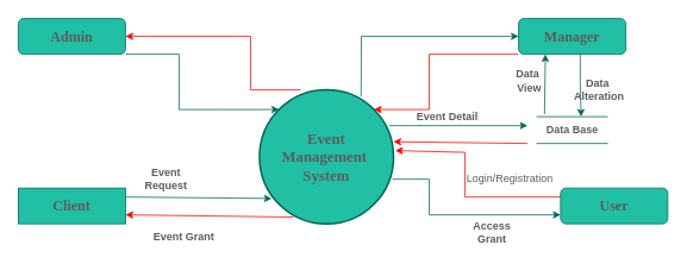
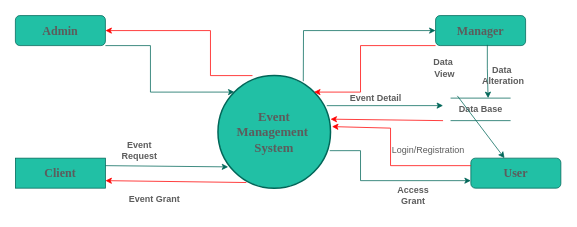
  <mxCell id="0" />
  <mxCell id="1" parent="0" />
  <mxCell id="2" value="&lt;b&gt;Manager&lt;br&gt;&lt;/b&gt;" style="whiteSpace=wrap;html=1;fontFamily=Times New Roman;fontSize=16;rounded=1;fillColor=#21C0A5;strokeColor=#006658;fontColor=#5C5C5C;" parent="1" vertex="1"><mxGeometry x="580" y="20" width="120" height="40" as="geometry" /></mxCell>
  <mxCell id="3" value="&lt;b&gt;Admin&lt;br&gt;&lt;/b&gt;" style="whiteSpace=wrap;html=1;fontFamily=Times New Roman;fontSize=16;rounded=1;fillColor=#21C0A5;strokeColor=#006658;fontColor=#5C5C5C;" parent="1" vertex="1"><mxGeometry x="20" y="20" width="120" height="40" as="geometry" /></mxCell>
  <mxCell id="4" value="&lt;b&gt;User&lt;br&gt;&lt;/b&gt;" style="whiteSpace=wrap;html=1;fontFamily=Times New Roman;fontSize=16;rounded=1;fillStyle=solid;fillColor=#21C0A5;strokeColor=#006658;fontColor=#5C5C5C;" parent="1" vertex="1"><mxGeometry x="627" y="210" width="120" height="40" as="geometry" /></mxCell>
  <mxCell id="5" value="&lt;b&gt;Client&lt;/b&gt;" style="whiteSpace=wrap;html=1;fontFamily=Times New Roman;fontSize=16;fillColor=#21C0A5;strokeColor=#006658;fontColor=#5C5C5C;rounded=0;" parent="1" vertex="1"><mxGeometry x="20" y="210" width="120" height="40" as="geometry" /></mxCell>
  <mxCell id="6" value="&lt;b style=&quot;font-size: 17px;&quot;&gt;Event&lt;br style=&quot;font-size: 17px;&quot;&gt;Management&amp;nbsp;&lt;br style=&quot;font-size: 17px;&quot;&gt;System&lt;/b&gt;" style="ellipse;html=1;aspect=fixed;fontFamily=Times New Roman;spacingTop=2;verticalAlign=middle;fontSize=17;labelBackgroundColor=none;labelBorderColor=none;whiteSpace=wrap;strokeWidth=2;perimeterSpacing=0;shadow=0;rounded=1;fillColor=#21C0A5;strokeColor=#006658;fontColor=#5C5C5C;" parent="1" vertex="1"><mxGeometry x="290" y="100" width="150" height="150" as="geometry" /></mxCell>
  <mxCell id="7" value="" style="endArrow=classic;html=1;rounded=0;entryX=1;entryY=0.5;entryDx=0;entryDy=0;strokeColor=#FF0000;fontColor=#5C5C5C;" edge="1" parent="1" target="3"><mxGeometry width="50" height="50" relative="1" as="geometry"><mxPoint x="336" y="100" as="sourcePoint" /><mxPoint x="270" y="60" as="targetPoint" /><Array as="points"><mxPoint x="280" y="100" /><mxPoint x="280" y="40" /></Array></mxGeometry></mxCell>
  <mxCell id="8" value="" style="endArrow=classic;html=1;rounded=0;entryX=0;entryY=0;entryDx=0;entryDy=0;exitX=1;exitY=1;exitDx=0;exitDy=0;strokeColor=#006658;fontColor=#5C5C5C;" edge="1" parent="1" source="3" target="6"><mxGeometry width="50" height="50" relative="1" as="geometry"><mxPoint x="200" y="60" as="sourcePoint" /><mxPoint x="70" y="130" as="targetPoint" /><Array as="points"><mxPoint x="200" y="60" /><mxPoint x="200" y="122" /></Array></mxGeometry></mxCell>
  <mxCell id="9" value="" style="endArrow=classic;html=1;rounded=0;exitX=1;exitY=0.25;exitDx=0;exitDy=0;entryX=0.091;entryY=0.811;entryDx=0;entryDy=0;entryPerimeter=0;strokeColor=#006658;fontColor=#5C5C5C;" edge="1" parent="1" source="5" target="6"><mxGeometry width="50" height="50" relative="1" as="geometry"><mxPoint x="260" y="190" as="sourcePoint" /><mxPoint x="310" y="140" as="targetPoint" /></mxGeometry></mxCell>
  <mxCell id="10" value="" style="endArrow=classic;html=1;rounded=0;exitX=0.252;exitY=0.95;exitDx=0;exitDy=0;exitPerimeter=0;entryX=1;entryY=0.75;entryDx=0;entryDy=0;strokeColor=#FF0000;fontColor=#5C5C5C;" edge="1" parent="1" source="6" target="5"><mxGeometry width="50" height="50" relative="1" as="geometry"><mxPoint x="260" y="190" as="sourcePoint" /><mxPoint x="310" y="140" as="targetPoint" /></mxGeometry></mxCell>
  <mxCell id="11" value="&lt;b&gt;Event&lt;br&gt;Request&lt;/b&gt;" style="text;html=1;align=center;verticalAlign=middle;resizable=0;points=[];autosize=1;strokeColor=none;fillColor=none;fontColor=#5C5C5C;" vertex="1" parent="1"><mxGeometry x="150" y="180" width="70" height="40" as="geometry" /></mxCell>
  <mxCell id="12" value="&lt;b&gt;Event Grant&lt;/b&gt;" style="text;html=1;align=center;verticalAlign=middle;resizable=0;points=[];autosize=1;strokeColor=none;fillColor=none;fontColor=#5C5C5C;" vertex="1" parent="1"><mxGeometry x="160" y="250" width="90" height="30" as="geometry" /></mxCell>
  <mxCell id="13" value="" style="endArrow=classic;html=1;rounded=0;strokeColor=#006658;entryX=0;entryY=0.5;entryDx=0;entryDy=0;exitX=0.758;exitY=0.05;exitDx=0;exitDy=0;exitPerimeter=0;fontColor=#5C5C5C;" edge="1" parent="1" source="6" target="2"><mxGeometry width="50" height="50" relative="1" as="geometry"><mxPoint x="450" y="190" as="sourcePoint" /><mxPoint x="500" y="140" as="targetPoint" /><Array as="points"><mxPoint x="404" y="40" /></Array></mxGeometry></mxCell>
  <mxCell id="14" value="" style="endArrow=classic;html=1;rounded=0;strokeColor=#FF0000;entryX=1;entryY=0;entryDx=0;entryDy=0;exitX=0;exitY=1;exitDx=0;exitDy=0;fontColor=#5C5C5C;" edge="1" parent="1" source="2" target="6"><mxGeometry width="50" height="50" relative="1" as="geometry"><mxPoint x="450" y="130" as="sourcePoint" /><mxPoint x="500" y="80" as="targetPoint" /><Array as="points"><mxPoint x="480" y="60" /><mxPoint x="480" y="122" /></Array></mxGeometry></mxCell>
  <mxCell id="15" value="" style="endArrow=classic;html=1;rounded=0;strokeColor=#FF0000;entryX=1.013;entryY=0.453;entryDx=0;entryDy=0;entryPerimeter=0;exitX=0;exitY=0.25;exitDx=0;exitDy=0;fontColor=#5C5C5C;" edge="1" parent="1" source="4" target="6"><mxGeometry width="50" height="50" relative="1" as="geometry"><mxPoint x="620" y="220" as="sourcePoint" /><mxPoint x="590" y="170" as="targetPoint" /><Array as="points"><mxPoint x="520" y="220" /><mxPoint x="520" y="170" /></Array></mxGeometry></mxCell>
  <mxCell id="16" value="" style="endArrow=classic;html=1;rounded=0;strokeColor=#006658;entryX=0;entryY=0.75;entryDx=0;entryDy=0;exitX=0.993;exitY=0.667;exitDx=0;exitDy=0;exitPerimeter=0;fontColor=#5C5C5C;" edge="1" parent="1" source="6" target="4"><mxGeometry width="50" height="50" relative="1" as="geometry"><mxPoint x="530" y="340" as="sourcePoint" /><mxPoint x="580" y="290" as="targetPoint" /><Array as="points"><mxPoint x="480" y="200" /><mxPoint x="480" y="240" /></Array></mxGeometry></mxCell>
  <mxCell id="17" value="" style="endArrow=none;html=1;rounded=0;strokeColor=#006658;fontColor=#5C5C5C;" edge="1" parent="1"><mxGeometry width="50" height="50" relative="1" as="geometry"><mxPoint x="600" y="130" as="sourcePoint" /><mxPoint x="680" y="130" as="targetPoint" /></mxGeometry></mxCell>
  <mxCell id="18" value="" style="endArrow=none;html=1;rounded=0;strokeColor=#006658;fontColor=#5C5C5C;" edge="1" parent="1"><mxGeometry width="50" height="50" relative="1" as="geometry"><mxPoint x="600" y="160" as="sourcePoint" /><mxPoint x="680" y="160" as="targetPoint" /></mxGeometry></mxCell>
  <mxCell id="19" value="&lt;b&gt;Data Base&lt;/b&gt;" style="text;html=1;align=center;verticalAlign=middle;resizable=0;points=[];autosize=1;strokeColor=none;fillColor=none;fontColor=#5C5C5C;" vertex="1" parent="1"><mxGeometry x="600" y="130" width="80" height="30" as="geometry" /></mxCell>
- <mxCell id="20" value="" style="endArrow=classic;html=1;rounded=0;strokeColor=#006658;entryX=0.25;entryY=1;entryDx=0;entryDy=0;exitX=0.113;exitY=-0.1;exitDx=0;exitDy=0;exitPerimeter=0;fontColor=#5C5C5C;" edge="1" parent="1" source="19" target="2"><mxGeometry width="50" height="50" relative="1" as="geometry"><mxPoint x="600" y="120" as="sourcePoint" /><mxPoint x="650" y="70" as="targetPoint" /></mxGeometry></mxCell>
+ <mxCell id="20" value="" style="endArrow=classic;html=1;rounded=0;strokeColor=#006658;exitX=0.113;exitY=-0.1;exitDx=0;exitDy=0;exitPerimeter=0;fontColor=#5C5C5C;" edge="1" parent="1" source="19" target="4"><mxGeometry width="50" height="50" relative="1" as="geometry"><mxPoint x="600" y="120" as="sourcePoint" /><mxPoint x="650" y="70" as="targetPoint" /></mxGeometry></mxCell>
  <mxCell id="21" value="" style="endArrow=classic;html=1;rounded=0;strokeColor=#006658;exitX=0.575;exitY=0.975;exitDx=0;exitDy=0;exitPerimeter=0;fontColor=#5C5C5C;" edge="1" parent="1" source="2"><mxGeometry width="50" height="50" relative="1" as="geometry"><mxPoint x="630" y="120" as="sourcePoint" /><mxPoint x="650" y="130" as="targetPoint" /><Array as="points"><mxPoint x="649" y="90" /></Array></mxGeometry></mxCell>
  <mxCell id="22" value="&lt;b&gt;Data&lt;br&gt;&amp;nbsp;View&lt;/b&gt;" style="text;html=1;align=center;verticalAlign=middle;resizable=0;points=[];autosize=1;strokeColor=none;fillColor=none;fontColor=#5C5C5C;" vertex="1" parent="1"><mxGeometry x="565" y="70" width="50" height="40" as="geometry" /></mxCell>
  <mxCell id="23" value="&lt;b&gt;Data&amp;nbsp;&lt;br&gt;Alteration&lt;/b&gt;" style="text;html=1;align=center;verticalAlign=middle;resizable=0;points=[];autosize=1;strokeColor=none;fillColor=none;fontColor=#5C5C5C;" vertex="1" parent="1"><mxGeometry x="630" y="80" width="80" height="40" as="geometry" /></mxCell>
  <mxCell id="24" value="" style="endArrow=classic;html=1;rounded=0;strokeColor=#006658;exitX=0.967;exitY=0.267;exitDx=0;exitDy=0;exitPerimeter=0;fontColor=#5C5C5C;" edge="1" parent="1" source="6"><mxGeometry width="50" height="50" relative="1" as="geometry"><mxPoint x="500" y="170" as="sourcePoint" /><mxPoint x="590" y="140" as="targetPoint" /></mxGeometry></mxCell>
  <mxCell id="25" value="" style="endArrow=classic;html=1;rounded=0;strokeColor=#FF0000;entryX=1;entryY=0.387;entryDx=0;entryDy=0;entryPerimeter=0;fontColor=#5C5C5C;" edge="1" parent="1" target="6"><mxGeometry width="50" height="50" relative="1" as="geometry"><mxPoint x="590" y="160" as="sourcePoint" /><mxPoint x="620" y="150" as="targetPoint" /></mxGeometry></mxCell>
  <mxCell id="26" value="&lt;b&gt;Event Detail&lt;/b&gt;" style="text;html=1;align=center;verticalAlign=middle;resizable=0;points=[];autosize=1;strokeColor=none;fillColor=none;fontColor=#5C5C5C;" vertex="1" parent="1"><mxGeometry x="455" y="115" width="90" height="30" as="geometry" /></mxCell>
  <mxCell id="27" value="Login/Registration" style="text;html=1;align=center;verticalAlign=middle;resizable=0;points=[];autosize=1;strokeColor=none;fillColor=none;fontColor=#5C5C5C;" vertex="1" parent="1"><mxGeometry x="510" y="185" width="120" height="30" as="geometry" /></mxCell>
  <mxCell id="28" value="&lt;b&gt;Access&lt;br&gt;Grant&lt;/b&gt;" style="text;html=1;align=center;verticalAlign=middle;resizable=0;points=[];autosize=1;strokeColor=none;fillColor=none;fontColor=#5C5C5C;" vertex="1" parent="1"><mxGeometry x="515" y="240" width="70" height="40" as="geometry" /></mxCell>
